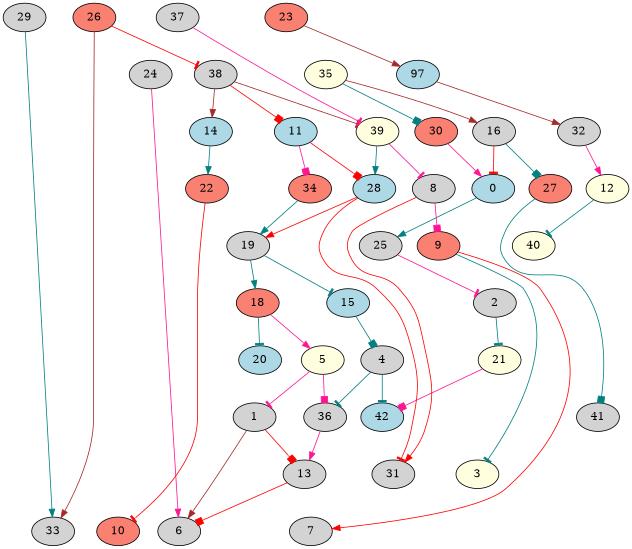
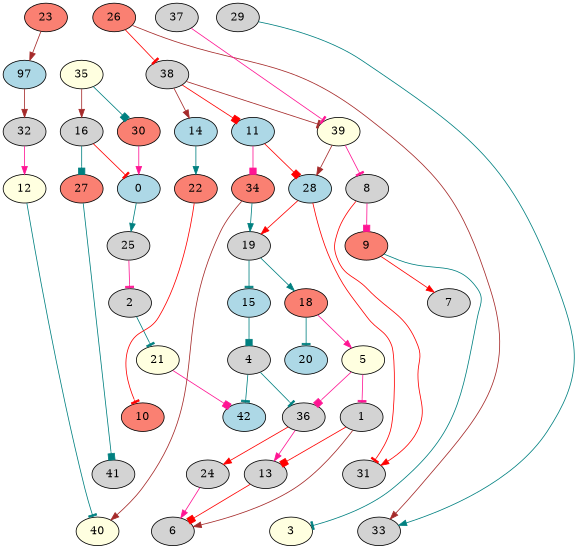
  digraph {
    node [fillcolor=lightgrey style=filled]
    edge [arrowhead=normal color=teal weight=0]
    0 [fillcolor=lightblue]
    25
    2
    1
    6
    13
    21 [fillcolor=lightyellow]
    42 [fillcolor=lightblue]
    4
    36
    24
    5 [fillcolor=lightyellow]
    9 [fillcolor=salmon]
    8
    31
    3 [fillcolor=lightyellow]
    7
    11 [fillcolor=lightblue]
    28 [fillcolor=lightblue]
    34 [fillcolor=salmon]
    19
    40 [fillcolor=lightyellow]
    12 [fillcolor=lightyellow]
    14 [fillcolor=lightblue]
    22 [fillcolor=salmon]
    10 [fillcolor=salmon]
    15 [fillcolor=lightblue]
    16
    27 [fillcolor=salmon]
    41
    n31 [fillcolor=lightblue label=97]
    32
    18 [fillcolor=salmon]
    20 [fillcolor=lightblue]
    23 [fillcolor=salmon]
    26 [fillcolor=salmon]
    33
    38
    39 [fillcolor=lightyellow]
    29
    30 [fillcolor=salmon]
    35 [fillcolor=lightyellow]
    37
    0 -> 25
    25 -> 2 [arrowhead=tee color=deeppink]
    2 -> 21 [arrowhead=tee]
    1 -> 6 [color=brown]
    1 -> 13 [arrowhead=box color=red]
    13 -> 6 [arrowhead=box color=red]
    21 -> 42 [arrowhead=box color=deeppink]
    4 -> 42 [arrowhead=tee]
    4 -> 36 [arrowhead=tee]
    36 -> 13 [color=deeppink]
+   36 -> 24 [color=red]
    24 -> 6 [color=deeppink]
    5 -> 1 [arrowhead=tee color=deeppink]
    5 -> 36 [arrowhead=box color=deeppink]
    9 -> 3 [arrowhead=tee]
    9 -> 7 [color=red]
    8 -> 9 [arrowhead=box color=deeppink]
    8 -> 31 [color=red]
    11 -> 28 [arrowhead=box color=red]
    11 -> 34 [arrowhead=box color=deeppink]
    28 -> 31 [arrowhead=tee color=red]
    28 -> 19 [color=red]
    34 -> 19
+   34 -> 40 [color=brown]
    19 -> 15 [arrowhead=tee]
    19 -> 18
    12 -> 40 [arrowhead=tee]
    14 -> 22
    22 -> 10 [arrowhead=tee color=red]
    15 -> 4 [arrowhead=box]
    16 -> 0 [arrowhead=tee color=red]
    16 -> 27 [arrowhead=box]
    27 -> 41 [arrowhead=box]
    n31 -> 32 [color=brown]
    32 -> 12 [color=deeppink]
    18 -> 5 [color=deeppink]
    18 -> 20 [arrowhead=tee]
    23 -> n31 [color=brown]
    26 -> 33 [color=brown]
    26 -> 38 [arrowhead=tee color=red]
    38 -> 11 [arrowhead=box color=red]
    38 -> 14 [color=brown]
    38 -> 39 [arrowhead=tee color=brown]
    39 -> 8 [arrowhead=tee color=deeppink]
-   39 -> 28
+   39 -> 28 [color=brown]
    29 -> 33
    30 -> 0 [color=deeppink]
    35 -> 16 [color=brown]
    35 -> 30 [arrowhead=box]
    37 -> 39 [arrowhead=tee color=deeppink]
  }
